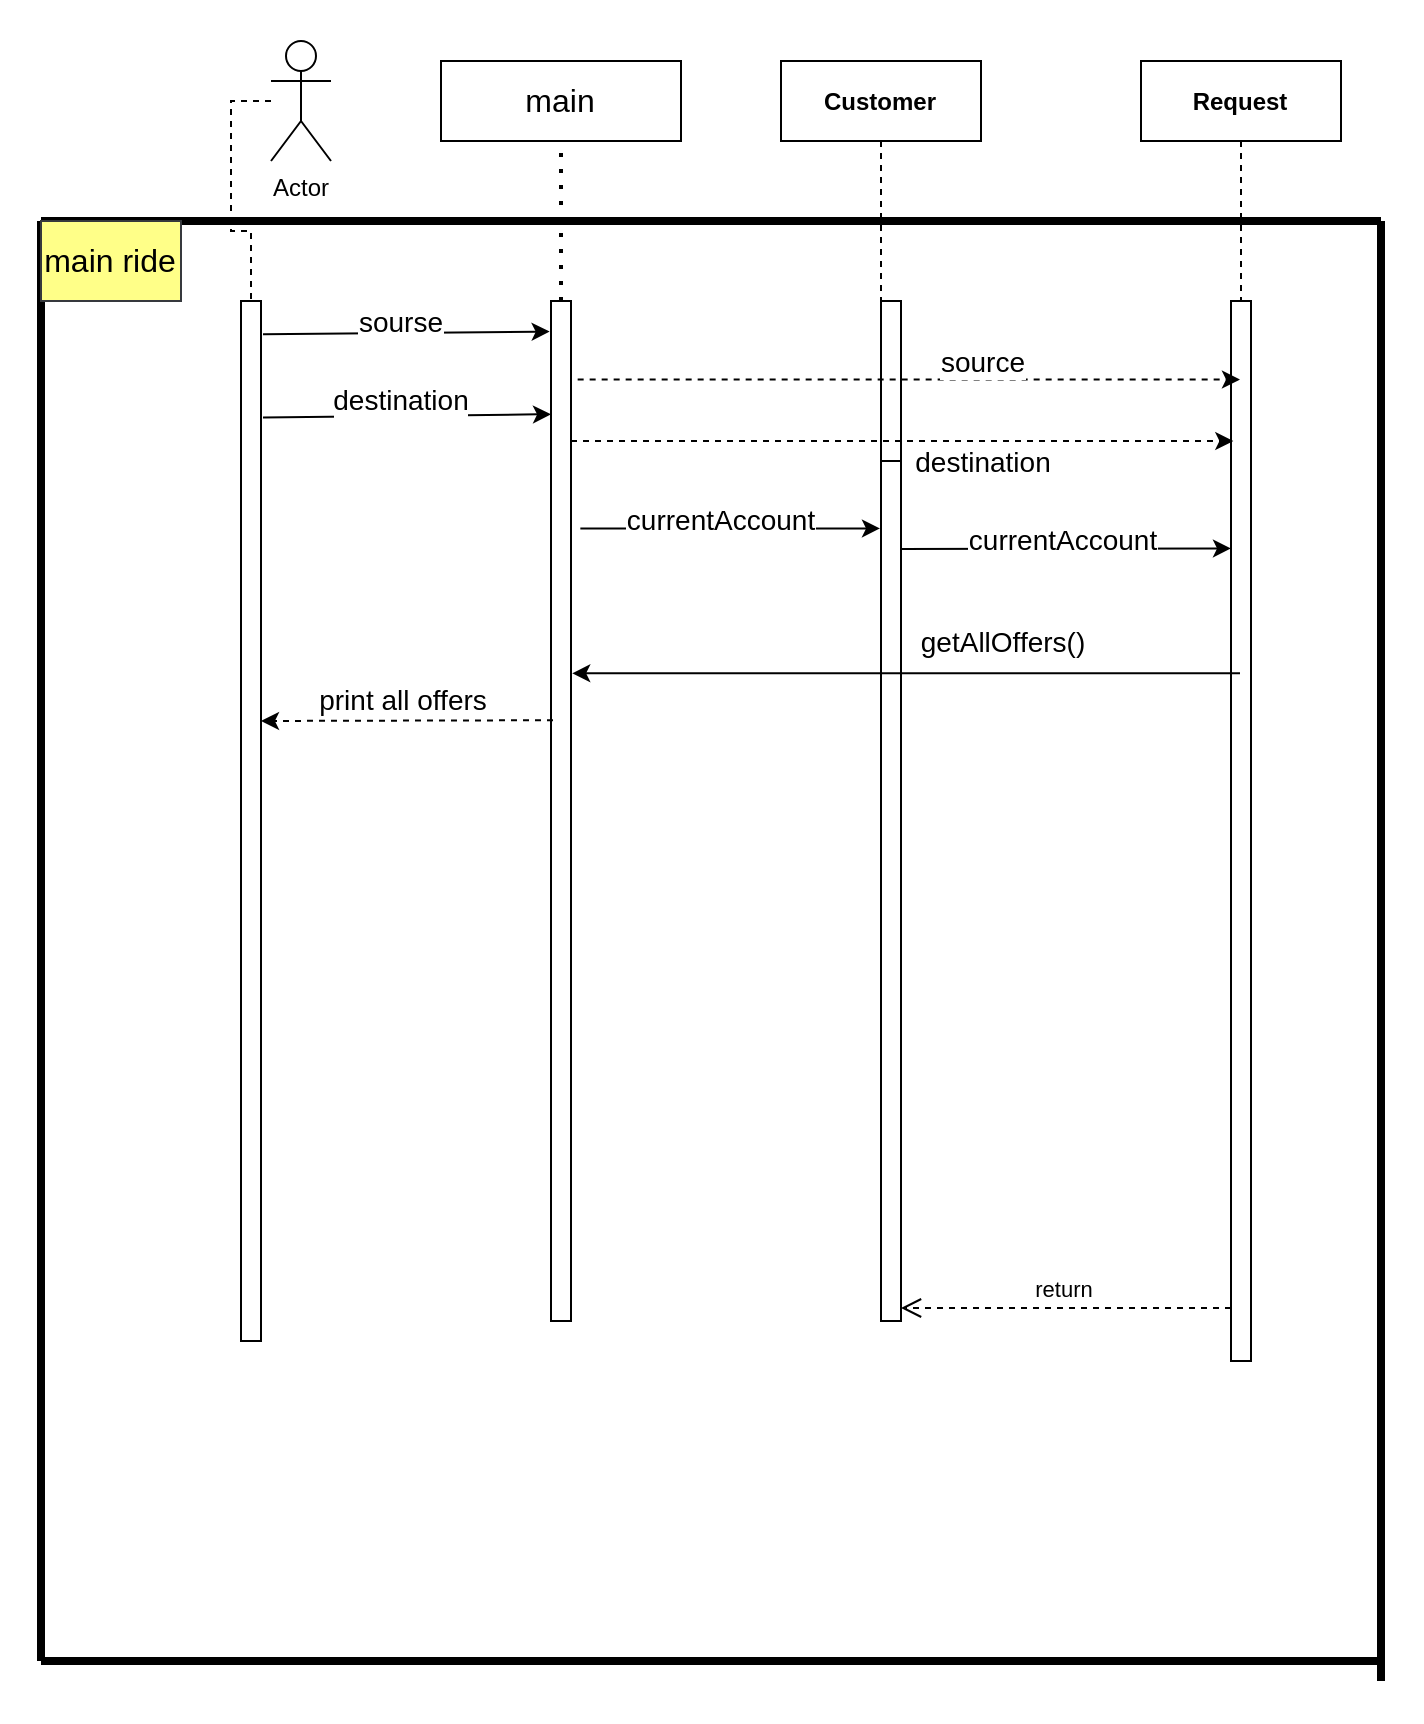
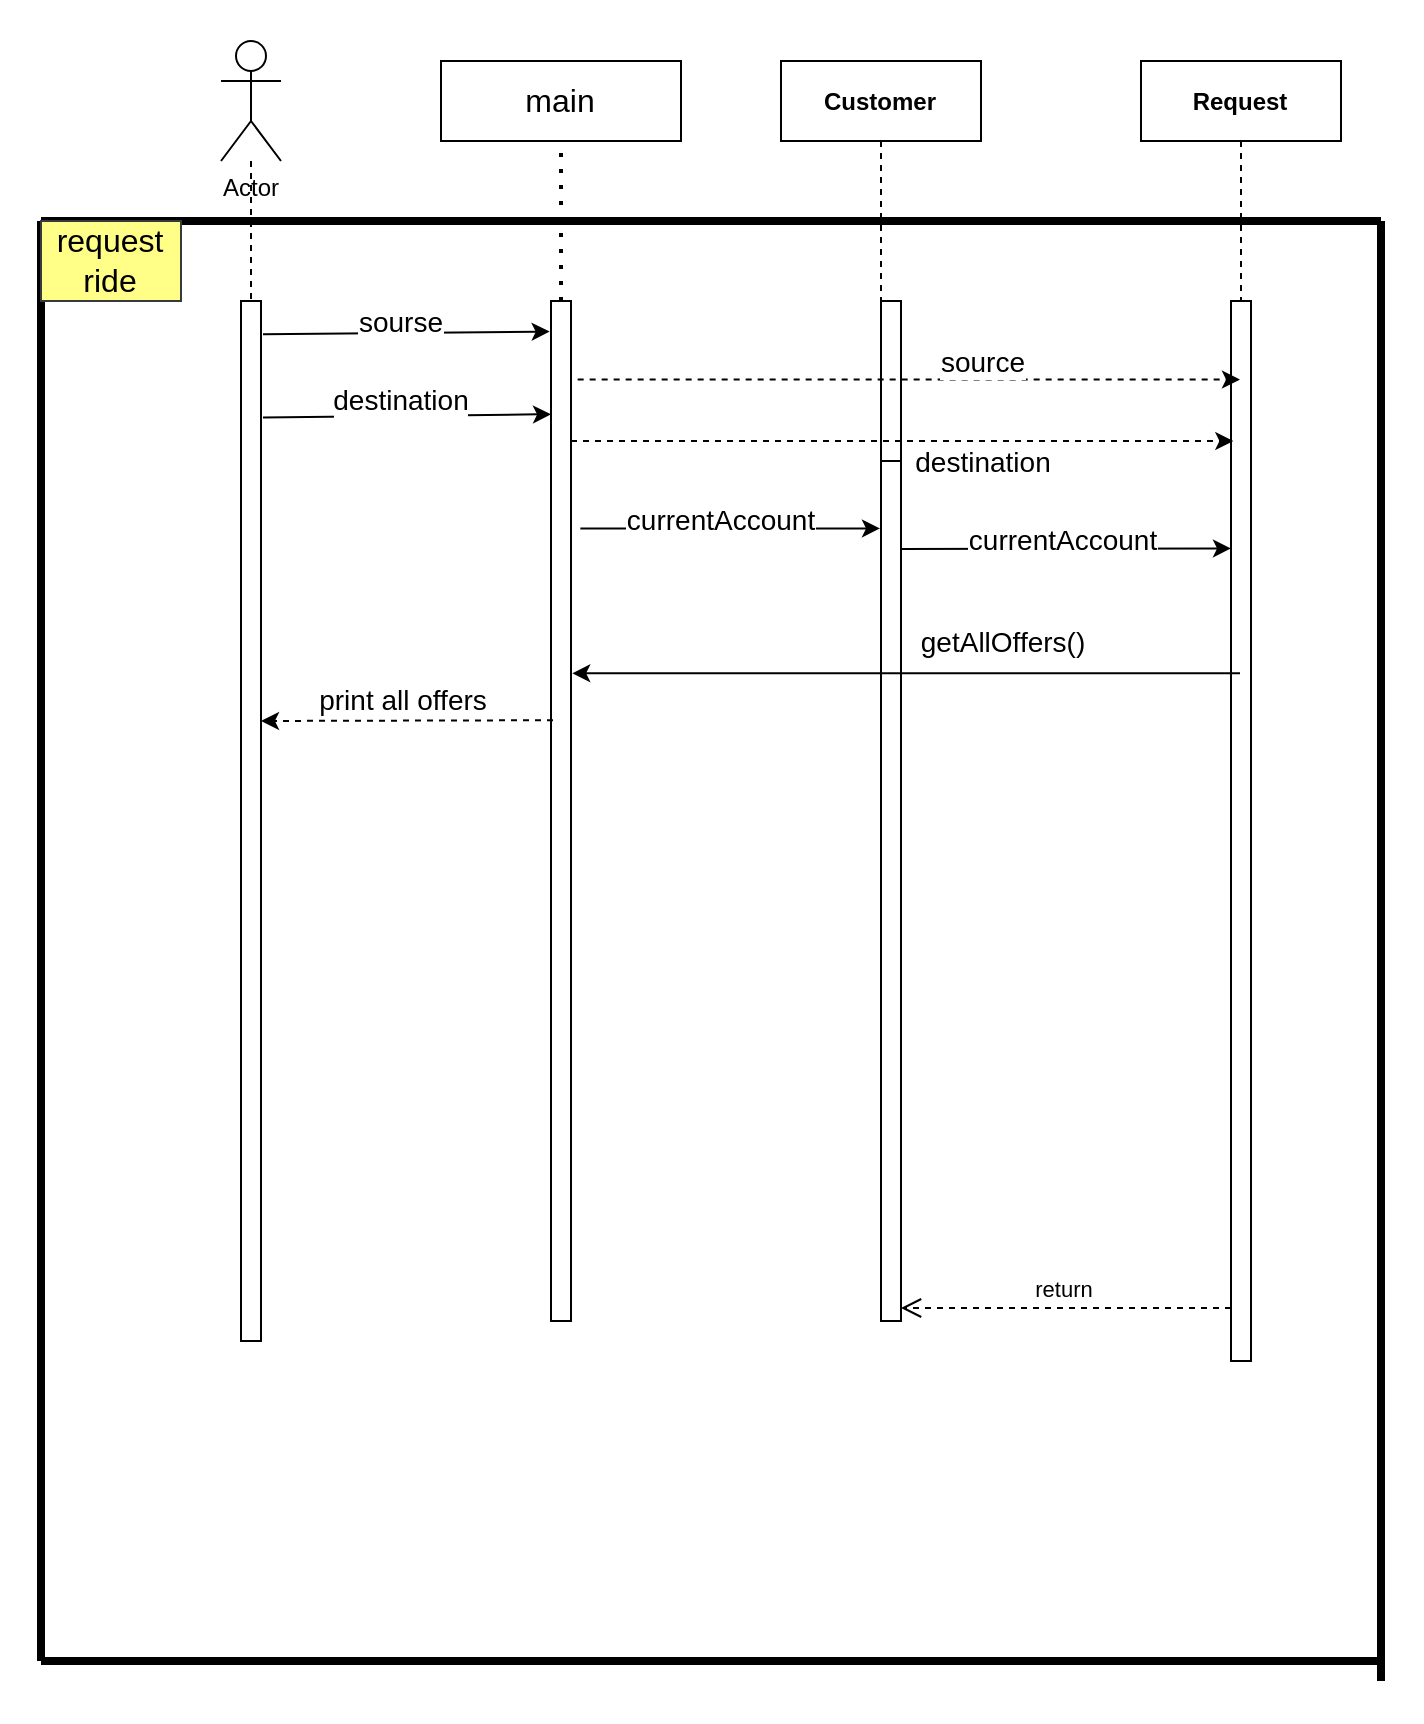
  <mxCell id="0" />
  <mxCell id="1" parent="0" />
  <mxCell id="2" value="Customer" style="shape=umlLifeline;perimeter=lifelinePerimeter;container=1;collapsible=0;recursiveResize=0;rounded=0;shadow=0;strokeWidth=1;fontStyle=1" parent="1" vertex="1"><mxGeometry x="390" y="30" width="100" height="630" as="geometry" /></mxCell>
  <mxCell id="3" value="" style="points=[];perimeter=orthogonalPerimeter;rounded=0;shadow=0;strokeWidth=1;" parent="2" vertex="1"><mxGeometry x="50" y="140" width="10" height="490" as="geometry" /></mxCell>
  <mxCell id="4" value="" style="points=[];perimeter=orthogonalPerimeter;rounded=0;shadow=0;strokeWidth=1;" parent="2" vertex="1"><mxGeometry x="50" y="120" width="10" height="80" as="geometry" /></mxCell>
  <mxCell id="5" value="Request" style="shape=umlLifeline;perimeter=lifelinePerimeter;container=1;collapsible=0;recursiveResize=0;rounded=0;shadow=0;strokeWidth=1;fontStyle=1" parent="1" vertex="1"><mxGeometry x="570" y="30" width="100" height="610" as="geometry" /></mxCell>
  <mxCell id="6" value="" style="points=[];perimeter=orthogonalPerimeter;rounded=0;shadow=0;strokeWidth=1;" parent="5" vertex="1"><mxGeometry x="45" y="120" width="10" height="530" as="geometry" /></mxCell>
  <mxCell id="7" value="" style="endArrow=classic;html=1;rounded=0;fontSize=14;strokeWidth=1;" edge="1" parent="5"><mxGeometry width="50" height="50" relative="1" as="geometry"><mxPoint x="-120" y="244" as="sourcePoint" /><mxPoint x="45.0" y="243.73" as="targetPoint" /></mxGeometry></mxCell>
  <mxCell id="8" value="currentAccount" style="edgeLabel;html=1;align=center;verticalAlign=middle;resizable=0;points=[];fontSize=14;" vertex="1" connectable="0" parent="7"><mxGeometry x="0.333" y="-1" relative="1" as="geometry"><mxPoint x="-30" y="-5" as="offset" /></mxGeometry></mxCell>
  <mxCell id="9" value="return" style="verticalAlign=bottom;endArrow=open;dashed=1;endSize=8;exitX=0;exitY=0.95;shadow=0;strokeWidth=1;" parent="1" source="6" target="3" edge="1"><mxGeometry relative="1" as="geometry"><mxPoint x="195" y="176" as="targetPoint" /></mxGeometry></mxCell>
  <mxCell id="10" value="" style="edgeStyle=orthogonalEdgeStyle;rounded=0;orthogonalLoop=1;jettySize=auto;html=1;endArrow=none;endFill=0;dashed=1;" edge="1" parent="1" source="11" target="12"><mxGeometry relative="1" as="geometry" /></mxCell>
- <mxCell id="11" value="Actor" style="shape=umlActor;verticalLabelPosition=bottom;verticalAlign=top;html=1;outlineConnect=0;fillColor=none;" vertex="1" parent="1"><mxGeometry x="135" y="20" width="30" height="60" as="geometry" /></mxCell>
+ <mxCell id="11" value="Actor" style="shape=umlActor;verticalLabelPosition=bottom;verticalAlign=top;html=1;outlineConnect=0;fillColor=none;" vertex="1" parent="1"><mxGeometry x="110" y="20" width="30" height="60" as="geometry" /></mxCell>
  <mxCell id="12" value="" style="rounded=0;whiteSpace=wrap;html=1;" vertex="1" parent="1"><mxGeometry x="120" y="150" width="10" height="520" as="geometry" /></mxCell>
  <mxCell id="13" value="" style="endArrow=none;html=1;rounded=0;fontSize=16;strokeWidth=4;" edge="1" parent="1"><mxGeometry width="50" height="50" relative="1" as="geometry"><mxPoint x="690" y="110" as="sourcePoint" /><mxPoint x="20" y="110" as="targetPoint" /></mxGeometry></mxCell>
  <mxCell id="14" value="" style="endArrow=none;html=1;rounded=0;fontSize=16;strokeWidth=4;" edge="1" parent="1"><mxGeometry width="50" height="50" relative="1" as="geometry"><mxPoint x="690" y="840" as="sourcePoint" /><mxPoint x="690" y="110" as="targetPoint" /></mxGeometry></mxCell>
  <mxCell id="15" value="" style="endArrow=none;html=1;rounded=0;fontSize=16;strokeWidth=4;" edge="1" parent="1"><mxGeometry width="50" height="50" relative="1" as="geometry"><mxPoint x="20" y="830" as="sourcePoint" /><mxPoint x="20" y="110" as="targetPoint" /></mxGeometry></mxCell>
  <mxCell id="16" value="" style="endArrow=none;html=1;rounded=0;fontSize=16;strokeWidth=4;" edge="1" parent="1"><mxGeometry width="50" height="50" relative="1" as="geometry"><mxPoint x="20" y="830" as="sourcePoint" /><mxPoint x="690" y="830" as="targetPoint" /></mxGeometry></mxCell>
- <mxCell id="17" value="main ride" style="whiteSpace=wrap;html=1;fontSize=16;fillColor=#ffff88;strokeColor=#36393d;" vertex="1" parent="1"><mxGeometry x="20" y="110" width="70" height="40" as="geometry" /></mxCell>
+ <mxCell id="17" value="request ride" style="whiteSpace=wrap;html=1;fontSize=16;fillColor=#ffff88;strokeColor=#36393d;" vertex="1" parent="1"><mxGeometry x="20" y="110" width="70" height="40" as="geometry" /></mxCell>
  <mxCell id="18" value="main" style="rounded=0;whiteSpace=wrap;html=1;fontSize=16;fillColor=none;" vertex="1" parent="1"><mxGeometry x="220" y="30" width="120" height="40" as="geometry" /></mxCell>
  <mxCell id="19" value="" style="endArrow=none;dashed=1;html=1;dashPattern=1 3;strokeWidth=2;rounded=0;fontSize=16;entryX=0.5;entryY=1;entryDx=0;entryDy=0;" edge="1" parent="1" target="18"><mxGeometry width="50" height="50" relative="1" as="geometry"><mxPoint x="280" y="150" as="sourcePoint" /><mxPoint x="300" y="70" as="targetPoint" /></mxGeometry></mxCell>
  <mxCell id="20" value="" style="rounded=0;whiteSpace=wrap;html=1;fontSize=16;" vertex="1" parent="1"><mxGeometry x="275" y="150" width="10" height="510" as="geometry" /></mxCell>
  <mxCell id="21" value="" style="endArrow=classic;html=1;rounded=0;fontSize=16;strokeWidth=1;exitX=1.1;exitY=0.032;exitDx=0;exitDy=0;exitPerimeter=0;entryX=-0.067;entryY=0.03;entryDx=0;entryDy=0;entryPerimeter=0;" edge="1" parent="1" source="12" target="20"><mxGeometry width="50" height="50" relative="1" as="geometry"><mxPoint x="130" y="210" as="sourcePoint" /><mxPoint x="180" y="160" as="targetPoint" /></mxGeometry></mxCell>
  <mxCell id="22" value="sourse" style="edgeLabel;html=1;align=center;verticalAlign=middle;resizable=0;points=[];fontSize=14;" vertex="1" connectable="0" parent="21"><mxGeometry x="-0.307" relative="1" as="geometry"><mxPoint x="19" y="-6" as="offset" /></mxGeometry></mxCell>
  <mxCell id="23" value="" style="endArrow=classic;html=1;rounded=0;fontSize=14;strokeWidth=1;exitX=1.1;exitY=0.112;exitDx=0;exitDy=0;exitPerimeter=0;entryX=0;entryY=0.111;entryDx=0;entryDy=0;entryPerimeter=0;" edge="1" parent="1" source="12" target="20"><mxGeometry width="50" height="50" relative="1" as="geometry"><mxPoint x="130" y="240" as="sourcePoint" /><mxPoint x="180" y="190" as="targetPoint" /></mxGeometry></mxCell>
  <mxCell id="24" value="destination" style="edgeLabel;html=1;align=center;verticalAlign=middle;resizable=0;points=[];fontSize=14;" vertex="1" connectable="0" parent="23"><mxGeometry x="-0.171" y="4" relative="1" as="geometry"><mxPoint x="9" y="-4" as="offset" /></mxGeometry></mxCell>
  <mxCell id="25" value="" style="endArrow=classic;html=1;rounded=0;fontSize=14;strokeWidth=1;exitX=1.333;exitY=0.077;exitDx=0;exitDy=0;exitPerimeter=0;dashed=1;" edge="1" parent="1" source="20" target="5"><mxGeometry width="50" height="50" relative="1" as="geometry"><mxPoint x="290" y="210" as="sourcePoint" /><mxPoint x="340" y="160" as="targetPoint" /></mxGeometry></mxCell>
  <mxCell id="26" value="source" style="edgeLabel;html=1;align=center;verticalAlign=middle;resizable=0;points=[];fontSize=14;" vertex="1" connectable="0" parent="25"><mxGeometry x="0.544" y="-2" relative="1" as="geometry"><mxPoint x="-54" y="-11" as="offset" /></mxGeometry></mxCell>
  <mxCell id="27" value="" style="endArrow=classic;html=1;rounded=0;fontSize=14;strokeWidth=1;exitX=1.333;exitY=0.077;exitDx=0;exitDy=0;exitPerimeter=0;dashed=1;" edge="1" parent="1"><mxGeometry width="50" height="50" relative="1" as="geometry"><mxPoint x="285" y="220" as="sourcePoint" /><mxPoint x="616.17" y="220" as="targetPoint" /></mxGeometry></mxCell>
  <mxCell id="28" value="destination" style="edgeLabel;html=1;align=center;verticalAlign=middle;resizable=0;points=[];fontSize=14;" vertex="1" connectable="0" parent="27"><mxGeometry x="0.544" y="-2" relative="1" as="geometry"><mxPoint x="-51" y="8" as="offset" /></mxGeometry></mxCell>
  <mxCell id="29" value="" style="endArrow=classic;html=1;rounded=0;fontSize=14;strokeWidth=1;exitX=1.467;exitY=0.223;exitDx=0;exitDy=0;exitPerimeter=0;" edge="1" parent="1" source="20" target="2"><mxGeometry width="50" height="50" relative="1" as="geometry"><mxPoint x="280" y="300" as="sourcePoint" /><mxPoint x="330" y="250" as="targetPoint" /></mxGeometry></mxCell>
  <mxCell id="30" value="currentAccount" style="edgeLabel;html=1;align=center;verticalAlign=middle;resizable=0;points=[];fontSize=14;" vertex="1" connectable="0" parent="29"><mxGeometry x="0.333" y="-1" relative="1" as="geometry"><mxPoint x="-30" y="-5" as="offset" /></mxGeometry></mxCell>
  <mxCell id="31" value="" style="endArrow=classic;html=1;rounded=0;fontSize=14;strokeWidth=1;entryX=1.06;entryY=0.365;entryDx=0;entryDy=0;entryPerimeter=0;" edge="1" parent="1" source="5" target="20"><mxGeometry width="50" height="50" relative="1" as="geometry"><mxPoint x="520" y="390" as="sourcePoint" /><mxPoint x="570" y="340" as="targetPoint" /></mxGeometry></mxCell>
  <mxCell id="32" value="getAllOffers()" style="edgeLabel;html=1;align=center;verticalAlign=middle;resizable=0;points=[];fontSize=14;" vertex="1" connectable="0" parent="31"><mxGeometry x="-0.623" y="-2" relative="1" as="geometry"><mxPoint x="-56" y="-14" as="offset" /></mxGeometry></mxCell>
  <mxCell id="33" value="" style="endArrow=classic;html=1;rounded=0;fontSize=14;strokeWidth=1;exitX=0.1;exitY=0.411;exitDx=0;exitDy=0;exitPerimeter=0;dashed=1;" edge="1" parent="1" source="20"><mxGeometry width="50" height="50" relative="1" as="geometry"><mxPoint x="270" y="360" as="sourcePoint" /><mxPoint x="130" y="360" as="targetPoint" /></mxGeometry></mxCell>
  <mxCell id="34" value="print all offers" style="edgeLabel;html=1;align=center;verticalAlign=middle;resizable=0;points=[];fontSize=14;" vertex="1" connectable="0" parent="33"><mxGeometry x="0.266" relative="1" as="geometry"><mxPoint x="16" y="-10" as="offset" /></mxGeometry></mxCell>
